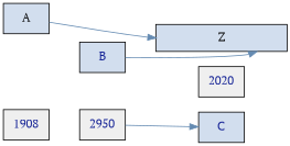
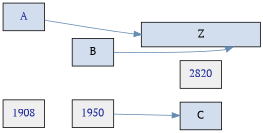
  digraph {
    dir=TD
    fontname="PT Serif"
    rankdir=LR
    node [fillcolor="#d2deee" fontname="PT Serif" shape=rect style=filled]
    edge [color="#658bb2" fontname="PT Serif"]
    n1 [fillcolor="#efefef" fontcolor="#182697" label=1908]
-   A
-   1950 [fillcolor="#efefef" fontcolor="#182697" label=2950]
-   B [fontcolor="#182697"]
-   2020 [fillcolor="#efefef" fontcolor="#182697"]
-   C [fontcolor="#182697"]
+   A [fontcolor="#182697"]
+   1950 [fillcolor="#efefef" fontcolor="#182697"]
+   B
+   2020 [fillcolor="#efefef" fontcolor="#182697" label=2820]
+   C
    n7 [label=<             <table cellspacing="0">                 <tr>                     <td cellpadding="15" border="0" width="70" port="p1"></td>                     <td border="0">Z</td>                     <td cellpadding="15" border="0" width="70" port="p2"></td>                 </tr>             </table>         > shape=plain]
    subgraph sub_1 {
      rank=same
      n1
      A
    }
    subgraph sub_2 {
      rank=same
      1950
      B
    }
    subgraph sub_3 {
      rank=same
      2020
      C
    }
    n1 -> 1950 [style=invis]
    A -> n7 [headport=p1]
    1950 -> 2020 [style=invis]
    1950 -> C
    B -> n7 [headport=p2]
  }
